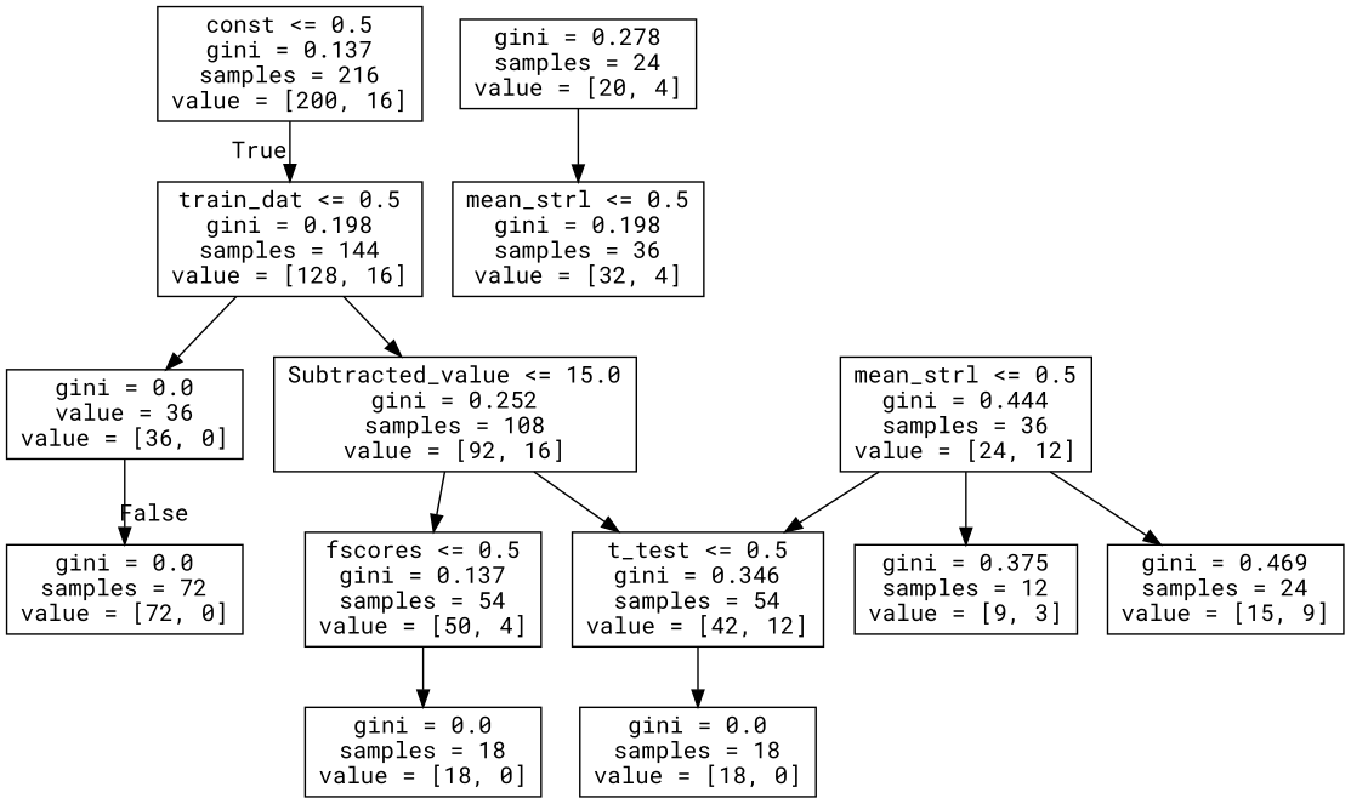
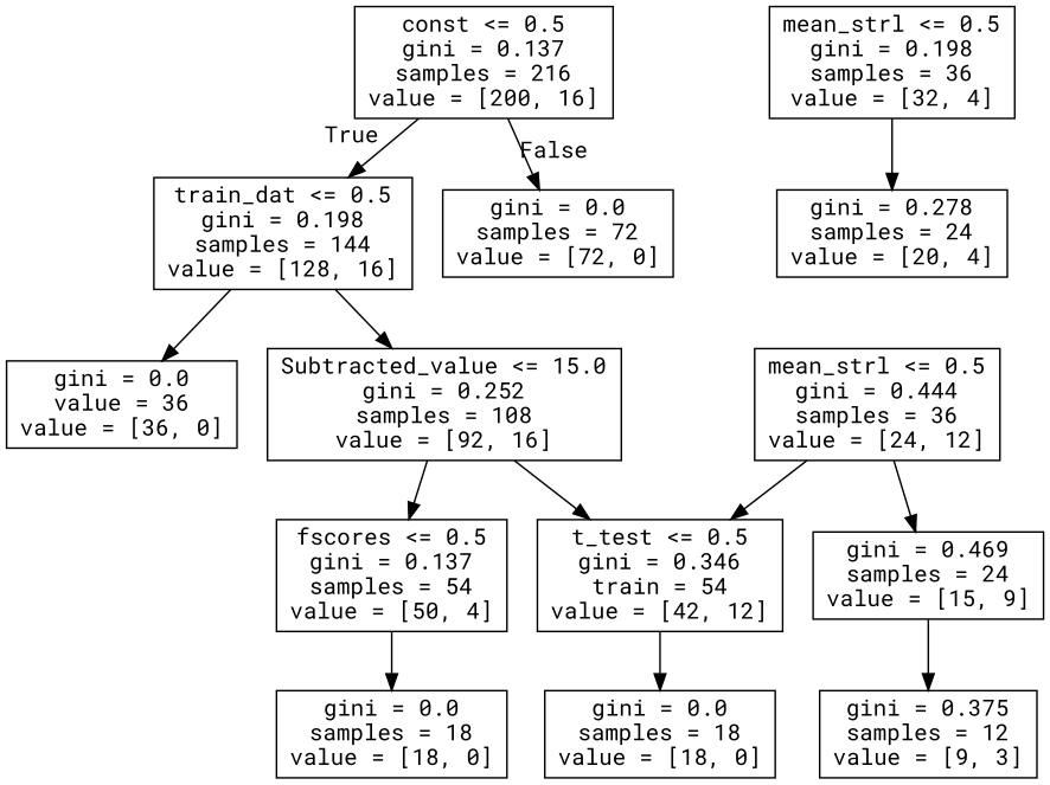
  digraph {
    fontname="Roboto Mono"
    node [fontname="Roboto Mono" shape=box]
    edge [fontname="Roboto Mono"]
    n1 [label="const <= 0.5\ngini = 0.137\nsamples = 216\nvalue = [200, 16]"]
    n2 [label="train_dat <= 0.5\ngini = 0.198\nsamples = 144\nvalue = [128, 16]"]
    n3 [label="gini = 0.0\nsamples = 72\nvalue = [72, 0]"]
    n4 [label="Subtracted_value <= 15.0\ngini = 0.252\nsamples = 108\nvalue = [92, 16]"]
    n5 [label="gini = 0.0\nvalue = 36\nvalue = [36, 0]"]
-   n6 [label="t_test <= 0.5\ngini = 0.346\nsamples = 54\nvalue = [42, 12]"]
+   n6 [label="t_test <= 0.5\ngini = 0.346\ntrain = 54\nvalue = [42, 12]"]
    n7 [label="fscores <= 0.5\ngini = 0.137\nsamples = 54\nvalue = [50, 4]"]
    n8 [label="gini = 0.0\nsamples = 18\nvalue = [18, 0]"]
    n9 [label="gini = 0.0\nsamples = 18\nvalue = [18, 0]"]
    n10 [label="mean_strl <= 0.5\ngini = 0.444\nsamples = 36\nvalue = [24, 12]"]
    n11 [label="gini = 0.469\nsamples = 24\nvalue = [15, 9]"]
    n12 [label="gini = 0.375\nsamples = 12\nvalue = [9, 3]"]
    n13 [label="mean_strl <= 0.5\ngini = 0.198\nsamples = 36\nvalue = [32, 4]"]
    n14 [label="gini = 0.278\nsamples = 24\nvalue = [20, 4]"]
    n1 -> n2 [headlabel=True labelangle=45 labeldistance=2.5]
-   n5 -> n3 [headlabel=False labelangle=-45 labeldistance=2.5]
+   n1 -> n3 [headlabel=False labelangle=-45 labeldistance=2.5]
    n2 -> n4
    n2 -> n5
    n4 -> n6
    n4 -> n7
    n6 -> n8
    n7 -> n9
    n10 -> n6
    n10 -> n11
-   n10 -> n12
-   n14 -> n13
+   n11 -> n12
+   n13 -> n14
  }
